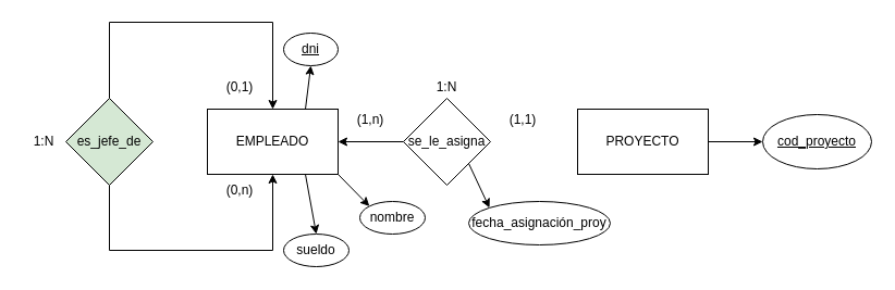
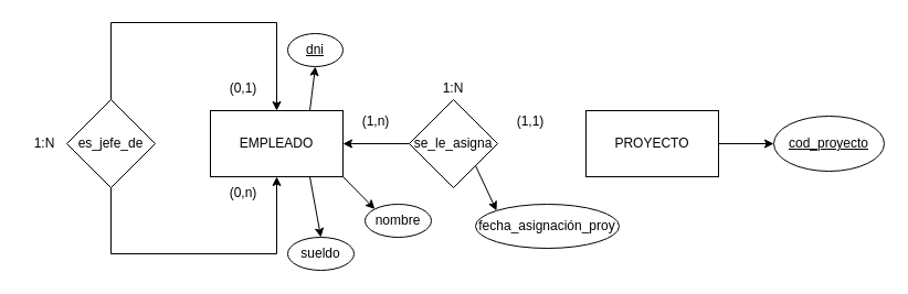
  <mxCell id="0" />
  <mxCell id="1" parent="0" />
  <mxCell id="2" value="PROYECTO" style="rounded=0;whiteSpace=wrap;html=1;" vertex="1" parent="1"><mxGeometry x="530" y="100" width="120" height="60" as="geometry" /></mxCell>
  <mxCell id="3" value="EMPLEADO" style="rounded=0;whiteSpace=wrap;html=1;" vertex="1" parent="1"><mxGeometry x="190" y="100" width="120" height="60" as="geometry" /></mxCell>
  <mxCell id="4" value="se_le_asigna" style="rhombus;whiteSpace=wrap;html=1;" vertex="1" parent="1"><mxGeometry x="370" y="90" width="80" height="80" as="geometry" /></mxCell>
  <mxCell id="5" value="" style="endArrow=classic;html=1;exitX=0;exitY=0.5;exitDx=0;exitDy=0;entryX=1;entryY=0.5;entryDx=0;entryDy=0;" edge="1" parent="1" source="4" target="3"><mxGeometry width="50" height="50" relative="1" as="geometry"><mxPoint x="380" y="170" as="sourcePoint" /><mxPoint x="430" y="120" as="targetPoint" /></mxGeometry></mxCell>
  <mxCell id="6" style="edgeStyle=orthogonalEdgeStyle;rounded=0;orthogonalLoop=1;jettySize=auto;html=1;exitX=0.5;exitY=1;exitDx=0;exitDy=0;entryX=0.5;entryY=1;entryDx=0;entryDy=0;" edge="1" parent="1" source="8" target="3"><mxGeometry relative="1" as="geometry"><mxPoint x="250" y="220" as="targetPoint" /><Array as="points"><mxPoint x="100" y="230" /><mxPoint x="250" y="230" /></Array></mxGeometry></mxCell>
  <mxCell id="7" style="edgeStyle=orthogonalEdgeStyle;rounded=0;orthogonalLoop=1;jettySize=auto;html=1;exitX=0.5;exitY=0;exitDx=0;exitDy=0;entryX=0.5;entryY=0;entryDx=0;entryDy=0;" edge="1" parent="1" source="8" target="3"><mxGeometry relative="1" as="geometry"><Array as="points"><mxPoint x="100" y="20" /><mxPoint x="250" y="20" /></Array></mxGeometry></mxCell>
- <mxCell id="8" value="es_jefe_de" style="rhombus;whiteSpace=wrap;html=1;fillColor=#d5e8d4;" vertex="1" parent="1"><mxGeometry x="60" y="90" width="80" height="80" as="geometry" /></mxCell>
+ <mxCell id="8" value="es_jefe_de" style="rhombus;whiteSpace=wrap;html=1;" vertex="1" parent="1"><mxGeometry x="60" y="90" width="80" height="80" as="geometry" /></mxCell>
  <mxCell id="9" value="&lt;u&gt;dni&lt;/u&gt;" style="ellipse;whiteSpace=wrap;html=1;" vertex="1" parent="1"><mxGeometry x="260" y="30" width="50" height="30" as="geometry" /></mxCell>
  <mxCell id="10" value="nombre" style="ellipse;whiteSpace=wrap;html=1;" vertex="1" parent="1"><mxGeometry x="330" y="185" width="60" height="30" as="geometry" /></mxCell>
  <mxCell id="11" value="sueldo" style="ellipse;whiteSpace=wrap;html=1;" vertex="1" parent="1"><mxGeometry x="260" y="215" width="60" height="30" as="geometry" /></mxCell>
  <mxCell id="12" value="" style="endArrow=classic;html=1;exitX=0.75;exitY=0;exitDx=0;exitDy=0;entryX=0.5;entryY=1;entryDx=0;entryDy=0;" edge="1" parent="1" source="3" target="9"><mxGeometry width="50" height="50" relative="1" as="geometry"><mxPoint x="380" y="170" as="sourcePoint" /><mxPoint x="430" y="120" as="targetPoint" /></mxGeometry></mxCell>
  <mxCell id="13" value="" style="endArrow=classic;html=1;exitX=1;exitY=1;exitDx=0;exitDy=0;entryX=0;entryY=0;entryDx=0;entryDy=0;" edge="1" parent="1" source="3" target="10"><mxGeometry width="50" height="50" relative="1" as="geometry"><mxPoint x="380" y="170" as="sourcePoint" /><mxPoint x="430" y="120" as="targetPoint" /></mxGeometry></mxCell>
  <mxCell id="14" value="" style="endArrow=classic;html=1;exitX=0.75;exitY=1;exitDx=0;exitDy=0;entryX=0.5;entryY=0;entryDx=0;entryDy=0;" edge="1" parent="1" source="3" target="11"><mxGeometry width="50" height="50" relative="1" as="geometry"><mxPoint x="380" y="170" as="sourcePoint" /><mxPoint x="430" y="120" as="targetPoint" /></mxGeometry></mxCell>
  <mxCell id="15" value="(0,n)" style="text;html=1;strokeColor=none;fillColor=none;align=center;verticalAlign=middle;whiteSpace=wrap;rounded=0;" vertex="1" parent="1"><mxGeometry x="200" y="165" width="40" height="20" as="geometry" /></mxCell>
  <mxCell id="16" value="(0,1)" style="text;html=1;strokeColor=none;fillColor=none;align=center;verticalAlign=middle;whiteSpace=wrap;rounded=0;" vertex="1" parent="1"><mxGeometry x="200" y="70" width="40" height="20" as="geometry" /></mxCell>
  <mxCell id="17" value="1:N" style="text;html=1;strokeColor=none;fillColor=none;align=center;verticalAlign=middle;whiteSpace=wrap;rounded=0;" vertex="1" parent="1"><mxGeometry x="20" y="120" width="40" height="20" as="geometry" /></mxCell>
  <mxCell id="18" value="(1,1)" style="text;html=1;strokeColor=none;fillColor=none;align=center;verticalAlign=middle;whiteSpace=wrap;rounded=0;" vertex="1" parent="1"><mxGeometry x="460" y="100" width="40" height="20" as="geometry" /></mxCell>
  <mxCell id="19" value="(1,n)" style="text;html=1;strokeColor=none;fillColor=none;align=center;verticalAlign=middle;whiteSpace=wrap;rounded=0;" vertex="1" parent="1"><mxGeometry x="320" y="100" width="40" height="20" as="geometry" /></mxCell>
  <mxCell id="20" value="1:N" style="text;html=1;strokeColor=none;fillColor=none;align=center;verticalAlign=middle;whiteSpace=wrap;rounded=0;" vertex="1" parent="1"><mxGeometry x="390" y="70" width="40" height="20" as="geometry" /></mxCell>
  <mxCell id="21" value="fecha_asignación_proy" style="ellipse;whiteSpace=wrap;html=1;" vertex="1" parent="1"><mxGeometry x="430" y="185" width="130" height="40" as="geometry" /></mxCell>
  <mxCell id="22" value="" style="endArrow=classic;html=1;exitX=1;exitY=1;exitDx=0;exitDy=0;entryX=0;entryY=0;entryDx=0;entryDy=0;" edge="1" parent="1" source="4" target="21"><mxGeometry width="50" height="50" relative="1" as="geometry"><mxPoint x="380" y="170" as="sourcePoint" /><mxPoint x="430" y="120" as="targetPoint" /></mxGeometry></mxCell>
  <mxCell id="23" value="" style="endArrow=classic;html=1;exitX=1;exitY=0.5;exitDx=0;exitDy=0;entryX=0;entryY=0.5;entryDx=0;entryDy=0;" edge="1" parent="1" source="2" target="24"><mxGeometry width="50" height="50" relative="1" as="geometry"><mxPoint x="380" y="170" as="sourcePoint" /><mxPoint x="720" y="130" as="targetPoint" /></mxGeometry></mxCell>
  <mxCell id="24" value="&lt;u&gt;cod_proyecto&lt;/u&gt;" style="ellipse;whiteSpace=wrap;html=1;" vertex="1" parent="1"><mxGeometry x="700" y="105" width="100" height="50" as="geometry" /></mxCell>
